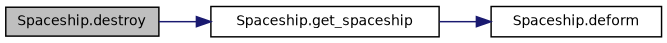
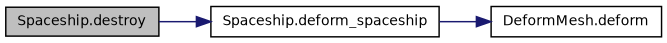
  digraph {
    rankdir=LR
    node [color=black fillcolor=white fontname=Helvetica fontsize=10 shape=record style=filled]
    edge [color=midnightblue fontname=Helvetica fontsize=10 labelfontname=Helvetica labelfontsize=10 style=solid]
    n1 [fillcolor=grey75 fontcolor=black height=0.2 label="Spaceship.destroy" width=0.4]
-   n2 [height=0.2 label="Spaceship.get_spaceship" width=0.4]
-   n3 [height=0.2 label="Spaceship.deform" width=0.4]
+   n2 [height=0.2 label="Spaceship.deform_spaceship" width=0.4]
+   n3 [height=0.2 label="DeformMesh.deform" width=0.4]
    n1 -> n2
    n2 -> n3
  }
